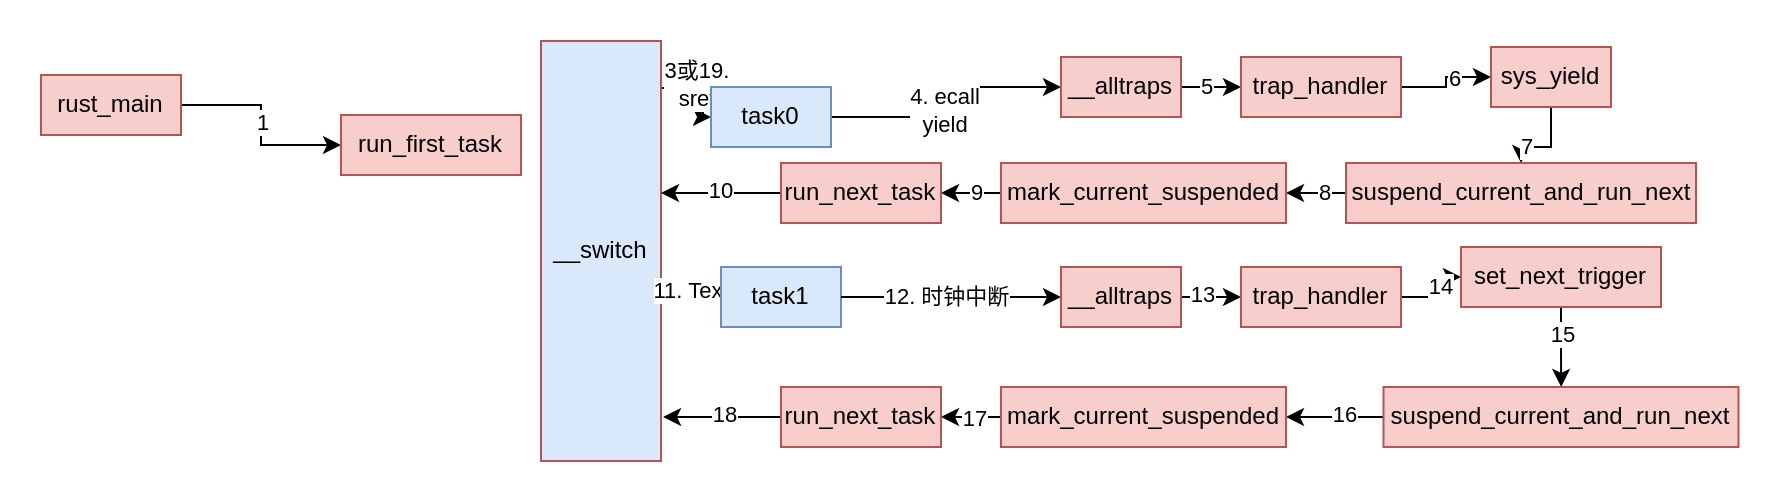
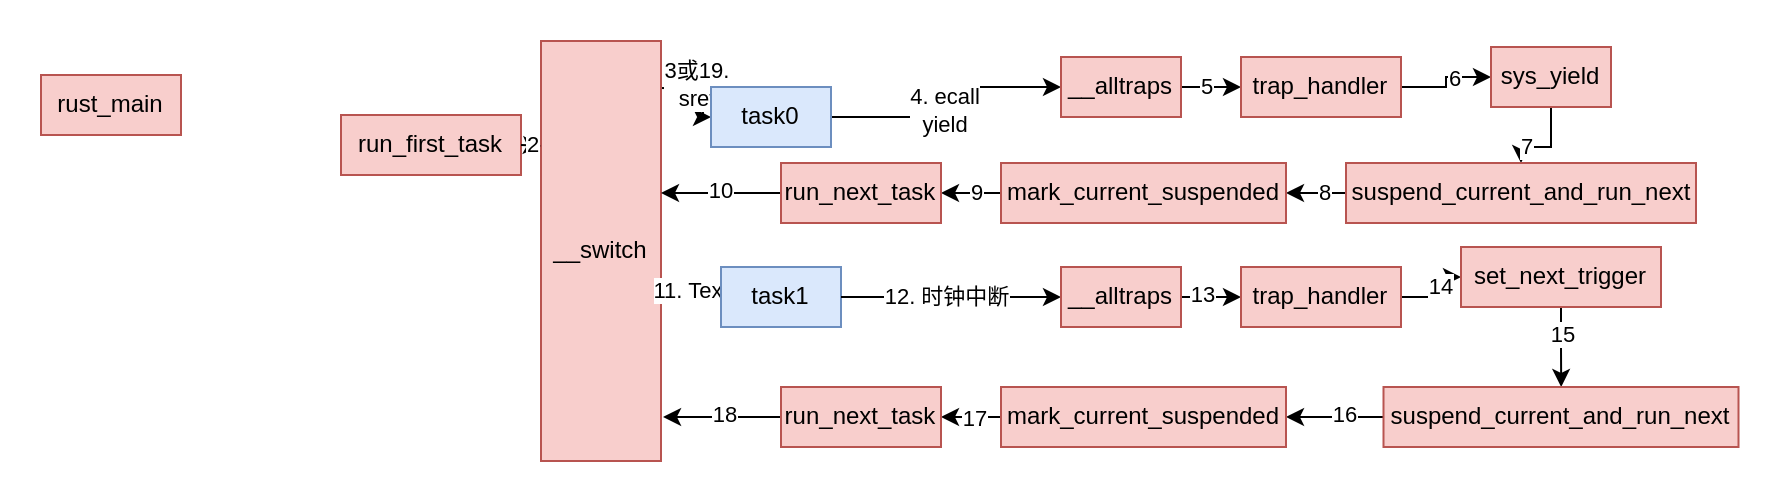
  <mxCell id="0" />
  <mxCell id="1" parent="0" />
- <mxCell id="2" value="" style="edgeStyle=orthogonalEdgeStyle;rounded=0;orthogonalLoop=1;jettySize=auto;html=1;" parent="1" source="4" target="5" edge="1"><mxGeometry relative="1" as="geometry" /></mxCell>
- <mxCell id="3" value="1" style="edgeLabel;html=1;align=center;verticalAlign=middle;resizable=0;points=[];" parent="2" vertex="1" connectable="0"><mxGeometry x="-0.05" relative="1" as="geometry"><mxPoint as="offset" /></mxGeometry></mxCell>
  <mxCell id="4" value="rust_main" style="rounded=0;whiteSpace=wrap;html=1;fillColor=#f8cecc;strokeColor=#b85450;" parent="1" vertex="1"><mxGeometry x="20" y="37" width="70" height="30" as="geometry" /></mxCell>
  <mxCell id="5" value="run_first_task" style="rounded=0;whiteSpace=wrap;html=1;fillColor=#f8cecc;strokeColor=#b85450;" parent="1" vertex="1"><mxGeometry x="170" y="57" width="90" height="30" as="geometry" /></mxCell>
  <mxCell id="6" value="" style="edgeStyle=orthogonalEdgeStyle;rounded=0;orthogonalLoop=1;jettySize=auto;html=1;exitX=1;exitY=0.25;exitDx=0;exitDy=0;" edge="1" parent="1" target="13"><mxGeometry relative="1" as="geometry"><mxPoint x="330" y="43.5" as="sourcePoint" /></mxGeometry></mxCell>
  <mxCell id="7" value="3或19. &lt;br&gt;sret" style="edgeLabel;html=1;align=center;verticalAlign=middle;resizable=0;points=[];" vertex="1" connectable="0" parent="6"><mxGeometry x="-0.119" y="2" relative="1" as="geometry"><mxPoint as="offset" /></mxGeometry></mxCell>
- <mxCell id="8" value="__switch" style="rounded=0;whiteSpace=wrap;html=1;fillColor=#dae8fc;strokeColor=#b85450;" parent="1" vertex="1"><mxGeometry x="270" y="20" width="60" height="210" as="geometry" /></mxCell>
+ <mxCell id="8" value="__switch" style="rounded=0;whiteSpace=wrap;html=1;fillColor=#f8cecc;strokeColor=#b85450;" parent="1" vertex="1"><mxGeometry x="270" y="20" width="60" height="210" as="geometry" /></mxCell>
+ <mxCell id="9" value="" style="endArrow=classic;html=1;rounded=0;exitX=1;exitY=0.5;exitDx=0;exitDy=0;entryX=0;entryY=0.25;entryDx=0;entryDy=0;" parent="1" source="5" target="8" edge="1"><mxGeometry width="50" height="50" relative="1" as="geometry"><mxPoint x="280" y="67" as="sourcePoint" /><mxPoint x="280" y="7" as="targetPoint" /></mxGeometry></mxCell>
+ <mxCell id="10" value="2" style="edgeLabel;html=1;align=center;verticalAlign=middle;resizable=0;points=[];" parent="9" vertex="1" connectable="0"><mxGeometry x="0.047" y="1" relative="1" as="geometry"><mxPoint as="offset" /></mxGeometry></mxCell>
  <mxCell id="11" value="" style="edgeStyle=orthogonalEdgeStyle;rounded=0;orthogonalLoop=1;jettySize=auto;html=1;" edge="1" parent="1" source="13" target="16"><mxGeometry relative="1" as="geometry" /></mxCell>
  <mxCell id="12" value="4. ecall&lt;br&gt;yield" style="edgeLabel;html=1;align=center;verticalAlign=middle;resizable=0;points=[];" vertex="1" connectable="0" parent="11"><mxGeometry x="-0.059" y="1" relative="1" as="geometry"><mxPoint as="offset" /></mxGeometry></mxCell>
  <mxCell id="13" value="task0" style="rounded=0;whiteSpace=wrap;html=1;fillColor=#dae8fc;strokeColor=#6c8ebf;" vertex="1" parent="1"><mxGeometry x="355" y="43" width="60" height="30" as="geometry" /></mxCell>
  <mxCell id="14" value="" style="edgeStyle=orthogonalEdgeStyle;rounded=0;orthogonalLoop=1;jettySize=auto;html=1;" edge="1" parent="1" source="16" target="19"><mxGeometry relative="1" as="geometry" /></mxCell>
  <mxCell id="15" value="5" style="edgeLabel;html=1;align=center;verticalAlign=middle;resizable=0;points=[];" vertex="1" connectable="0" parent="14"><mxGeometry x="0.281" y="1" relative="1" as="geometry"><mxPoint as="offset" /></mxGeometry></mxCell>
  <mxCell id="16" value="__alltraps" style="rounded=0;whiteSpace=wrap;html=1;fillColor=#f8cecc;strokeColor=#b85450;" vertex="1" parent="1"><mxGeometry x="530" y="28" width="60" height="30" as="geometry" /></mxCell>
  <mxCell id="17" value="" style="edgeStyle=orthogonalEdgeStyle;rounded=0;orthogonalLoop=1;jettySize=auto;html=1;" edge="1" parent="1" source="19" target="22"><mxGeometry relative="1" as="geometry" /></mxCell>
  <mxCell id="18" value="6" style="edgeLabel;html=1;align=center;verticalAlign=middle;resizable=0;points=[];" vertex="1" connectable="0" parent="17"><mxGeometry x="0.242" relative="1" as="geometry"><mxPoint as="offset" /></mxGeometry></mxCell>
  <mxCell id="19" value="trap_handler" style="rounded=0;whiteSpace=wrap;html=1;fillColor=#f8cecc;strokeColor=#b85450;" vertex="1" parent="1"><mxGeometry x="620" y="28" width="80" height="30" as="geometry" /></mxCell>
  <mxCell id="20" value="" style="edgeStyle=orthogonalEdgeStyle;rounded=0;orthogonalLoop=1;jettySize=auto;html=1;" edge="1" parent="1" source="22" target="25"><mxGeometry relative="1" as="geometry" /></mxCell>
  <mxCell id="21" value="7" style="edgeLabel;html=1;align=center;verticalAlign=middle;resizable=0;points=[];" vertex="1" connectable="0" parent="20"><mxGeometry x="0.535" y="-1" relative="1" as="geometry"><mxPoint as="offset" /></mxGeometry></mxCell>
  <mxCell id="22" value="sys_yield" style="rounded=0;whiteSpace=wrap;html=1;fillColor=#f8cecc;strokeColor=#b85450;" vertex="1" parent="1"><mxGeometry x="745" y="23" width="60" height="30" as="geometry" /></mxCell>
  <mxCell id="23" value="" style="edgeStyle=orthogonalEdgeStyle;rounded=0;orthogonalLoop=1;jettySize=auto;html=1;" edge="1" parent="1" source="25" target="28"><mxGeometry relative="1" as="geometry" /></mxCell>
  <mxCell id="24" value="8" style="edgeLabel;html=1;align=center;verticalAlign=middle;resizable=0;points=[];" vertex="1" connectable="0" parent="23"><mxGeometry x="0.258" y="-1" relative="1" as="geometry"><mxPoint as="offset" /></mxGeometry></mxCell>
  <mxCell id="25" value="suspend_current_and_run_next" style="rounded=0;whiteSpace=wrap;html=1;fillColor=#f8cecc;strokeColor=#b85450;" vertex="1" parent="1"><mxGeometry x="672.5" y="81" width="175" height="30" as="geometry" /></mxCell>
  <mxCell id="26" value="" style="edgeStyle=orthogonalEdgeStyle;rounded=0;orthogonalLoop=1;jettySize=auto;html=1;" edge="1" parent="1" source="28" target="31"><mxGeometry relative="1" as="geometry" /></mxCell>
  <mxCell id="27" value="9" style="edgeLabel;html=1;align=center;verticalAlign=middle;resizable=0;points=[];" vertex="1" connectable="0" parent="26"><mxGeometry x="0.329" y="-1" relative="1" as="geometry"><mxPoint as="offset" /></mxGeometry></mxCell>
  <mxCell id="28" value="mark_current_suspended" style="rounded=0;whiteSpace=wrap;html=1;fillColor=#f8cecc;strokeColor=#b85450;" vertex="1" parent="1"><mxGeometry x="500" y="81" width="142.5" height="30" as="geometry" /></mxCell>
  <mxCell id="29" style="edgeStyle=orthogonalEdgeStyle;rounded=0;orthogonalLoop=1;jettySize=auto;html=1;entryX=1;entryY=0.5;entryDx=0;entryDy=0;" edge="1" parent="1" source="31"><mxGeometry relative="1" as="geometry"><mxPoint x="330" y="96" as="targetPoint" /></mxGeometry></mxCell>
  <mxCell id="30" value="10" style="edgeLabel;html=1;align=center;verticalAlign=middle;resizable=0;points=[];" vertex="1" connectable="0" parent="29"><mxGeometry x="0.028" y="-2" relative="1" as="geometry"><mxPoint as="offset" /></mxGeometry></mxCell>
  <mxCell id="31" value="run_next_task" style="rounded=0;whiteSpace=wrap;html=1;fillColor=#f8cecc;strokeColor=#b85450;" vertex="1" parent="1"><mxGeometry x="390" y="81" width="80" height="30" as="geometry" /></mxCell>
  <mxCell id="32" value="" style="edgeStyle=orthogonalEdgeStyle;rounded=0;orthogonalLoop=1;jettySize=auto;html=1;exitX=1;exitY=0.75;exitDx=0;exitDy=0;" edge="1" target="35" parent="1"><mxGeometry relative="1" as="geometry"><mxPoint x="330" y="148.5" as="sourcePoint" /></mxGeometry></mxCell>
  <mxCell id="33" value="sret" style="edgeLabel;html=1;align=center;verticalAlign=middle;resizable=0;points=[];" vertex="1" connectable="0" parent="32"><mxGeometry x="-0.119" y="2" relative="1" as="geometry"><mxPoint as="offset" /></mxGeometry></mxCell>
  <mxCell id="34" value="11. Text" style="edgeLabel;html=1;align=center;verticalAlign=middle;resizable=0;points=[];" vertex="1" connectable="0" parent="32"><mxGeometry x="-0.115" y="4" relative="1" as="geometry"><mxPoint as="offset" /></mxGeometry></mxCell>
  <mxCell id="35" value="task1" style="rounded=0;whiteSpace=wrap;html=1;fillColor=#dae8fc;strokeColor=#6c8ebf;" vertex="1" parent="1"><mxGeometry x="360" y="133" width="60" height="30" as="geometry" /></mxCell>
  <mxCell id="36" value="" style="edgeStyle=orthogonalEdgeStyle;rounded=0;orthogonalLoop=1;jettySize=auto;html=1;exitX=1;exitY=0.5;exitDx=0;exitDy=0;" edge="1" target="40" parent="1" source="35"><mxGeometry relative="1" as="geometry"><mxPoint x="500" y="148" as="sourcePoint" /></mxGeometry></mxCell>
  <mxCell id="37" value="12. 时钟中断" style="edgeLabel;html=1;align=center;verticalAlign=middle;resizable=0;points=[];" vertex="1" connectable="0" parent="36"><mxGeometry x="-0.059" y="1" relative="1" as="geometry"><mxPoint as="offset" /></mxGeometry></mxCell>
  <mxCell id="38" value="" style="edgeStyle=orthogonalEdgeStyle;rounded=0;orthogonalLoop=1;jettySize=auto;html=1;" edge="1" source="40" target="43" parent="1"><mxGeometry relative="1" as="geometry" /></mxCell>
  <mxCell id="39" value="13" style="edgeLabel;html=1;align=center;verticalAlign=middle;resizable=0;points=[];" vertex="1" connectable="0" parent="38"><mxGeometry x="0.204" y="2" relative="1" as="geometry"><mxPoint as="offset" /></mxGeometry></mxCell>
  <mxCell id="40" value="__alltraps" style="rounded=0;whiteSpace=wrap;html=1;fillColor=#f8cecc;strokeColor=#b85450;" vertex="1" parent="1"><mxGeometry x="530" y="133" width="60" height="30" as="geometry" /></mxCell>
  <mxCell id="41" value="" style="edgeStyle=orthogonalEdgeStyle;rounded=0;orthogonalLoop=1;jettySize=auto;html=1;" edge="1" source="43" target="46" parent="1"><mxGeometry relative="1" as="geometry" /></mxCell>
  <mxCell id="42" value="14" style="edgeLabel;html=1;align=center;verticalAlign=middle;resizable=0;points=[];" vertex="1" connectable="0" parent="41"><mxGeometry x="0.281" y="1" relative="1" as="geometry"><mxPoint as="offset" /></mxGeometry></mxCell>
  <mxCell id="43" value="trap_handler" style="rounded=0;whiteSpace=wrap;html=1;fillColor=#f8cecc;strokeColor=#b85450;" vertex="1" parent="1"><mxGeometry x="620" y="133" width="80" height="30" as="geometry" /></mxCell>
  <mxCell id="44" value="" style="edgeStyle=orthogonalEdgeStyle;rounded=0;orthogonalLoop=1;jettySize=auto;html=1;" edge="1" parent="1" source="46" target="49"><mxGeometry relative="1" as="geometry" /></mxCell>
  <mxCell id="45" value="15" style="edgeLabel;html=1;align=center;verticalAlign=middle;resizable=0;points=[];" vertex="1" connectable="0" parent="44"><mxGeometry x="-0.441" relative="1" as="geometry"><mxPoint y="2" as="offset" /></mxGeometry></mxCell>
  <mxCell id="46" value="set_next_trigger" style="rounded=0;whiteSpace=wrap;html=1;fillColor=#f8cecc;strokeColor=#b85450;" vertex="1" parent="1"><mxGeometry x="730" y="123" width="100" height="30" as="geometry" /></mxCell>
  <mxCell id="47" value="" style="edgeStyle=orthogonalEdgeStyle;rounded=0;orthogonalLoop=1;jettySize=auto;html=1;" edge="1" parent="1" source="49" target="52"><mxGeometry relative="1" as="geometry" /></mxCell>
  <mxCell id="48" value="16" style="edgeLabel;html=1;align=center;verticalAlign=middle;resizable=0;points=[];" vertex="1" connectable="0" parent="47"><mxGeometry x="-0.165" y="-2" relative="1" as="geometry"><mxPoint as="offset" /></mxGeometry></mxCell>
  <mxCell id="49" value="suspend_current_and_run_next" style="rounded=0;whiteSpace=wrap;html=1;fillColor=#f8cecc;strokeColor=#b85450;" vertex="1" parent="1"><mxGeometry x="691.25" y="193" width="177.5" height="30" as="geometry" /></mxCell>
  <mxCell id="50" style="edgeStyle=orthogonalEdgeStyle;rounded=0;orthogonalLoop=1;jettySize=auto;html=1;entryX=1;entryY=0.5;entryDx=0;entryDy=0;" edge="1" parent="1" source="52" target="55"><mxGeometry relative="1" as="geometry" /></mxCell>
  <mxCell id="51" value="17" style="edgeLabel;html=1;align=center;verticalAlign=middle;resizable=0;points=[];" vertex="1" connectable="0" parent="50"><mxGeometry x="0.039" relative="1" as="geometry"><mxPoint as="offset" /></mxGeometry></mxCell>
  <mxCell id="52" value="mark_current_suspended" style="rounded=0;whiteSpace=wrap;html=1;fillColor=#f8cecc;strokeColor=#b85450;" vertex="1" parent="1"><mxGeometry x="500" y="193" width="142.5" height="30" as="geometry" /></mxCell>
  <mxCell id="53" style="edgeStyle=orthogonalEdgeStyle;rounded=0;orthogonalLoop=1;jettySize=auto;html=1;entryX=1.017;entryY=0.895;entryDx=0;entryDy=0;entryPerimeter=0;" edge="1" parent="1" source="55" target="8"><mxGeometry relative="1" as="geometry" /></mxCell>
  <mxCell id="54" value="18" style="edgeLabel;html=1;align=center;verticalAlign=middle;resizable=0;points=[];" vertex="1" connectable="0" parent="53"><mxGeometry x="-0.019" y="-1" relative="1" as="geometry"><mxPoint as="offset" /></mxGeometry></mxCell>
  <mxCell id="55" value="run_next_task" style="rounded=0;whiteSpace=wrap;html=1;fillColor=#f8cecc;strokeColor=#b85450;" vertex="1" parent="1"><mxGeometry x="390" y="193" width="80" height="30" as="geometry" /></mxCell>
